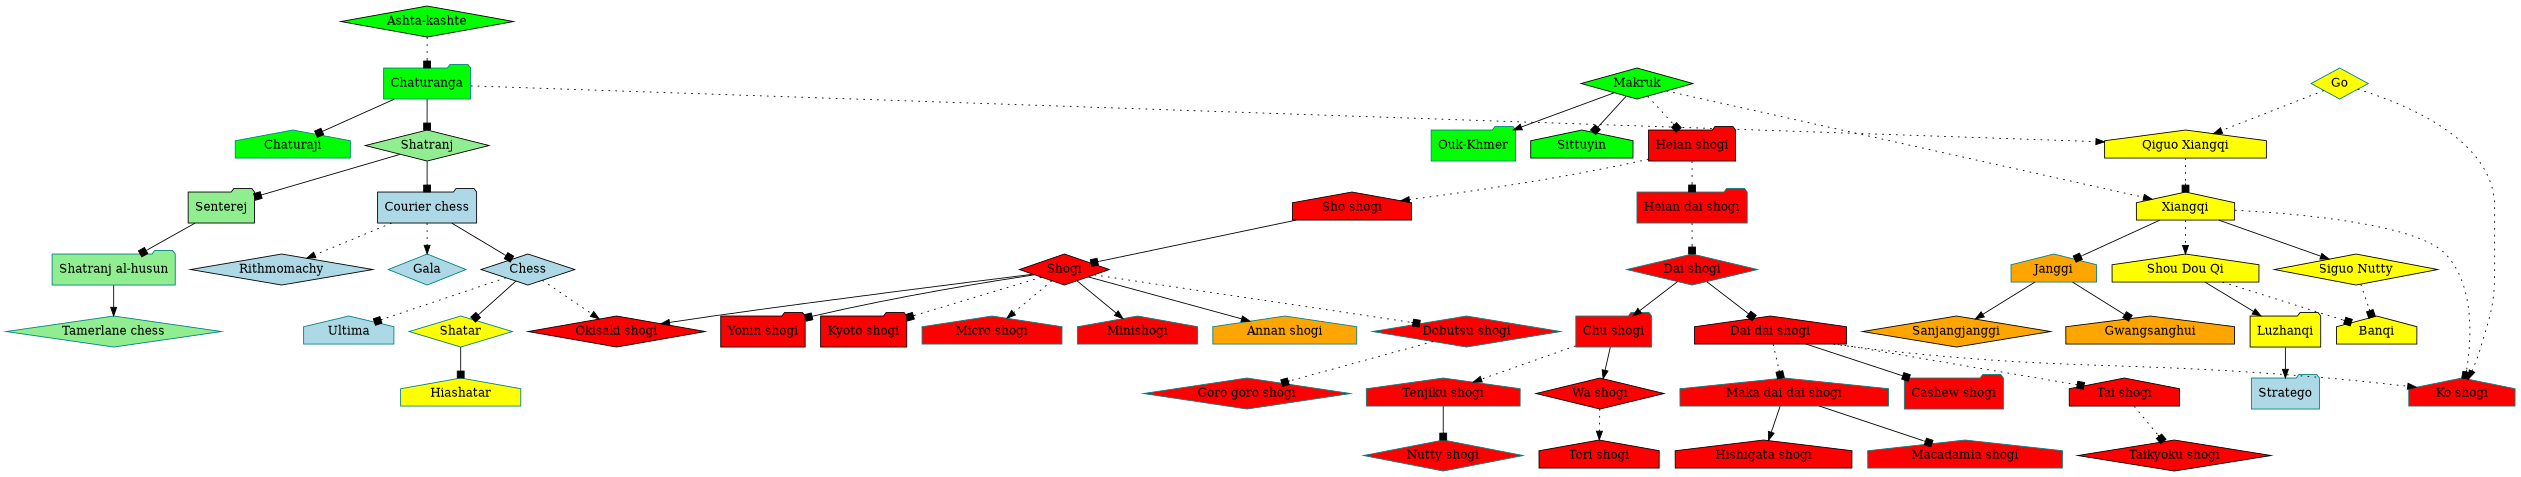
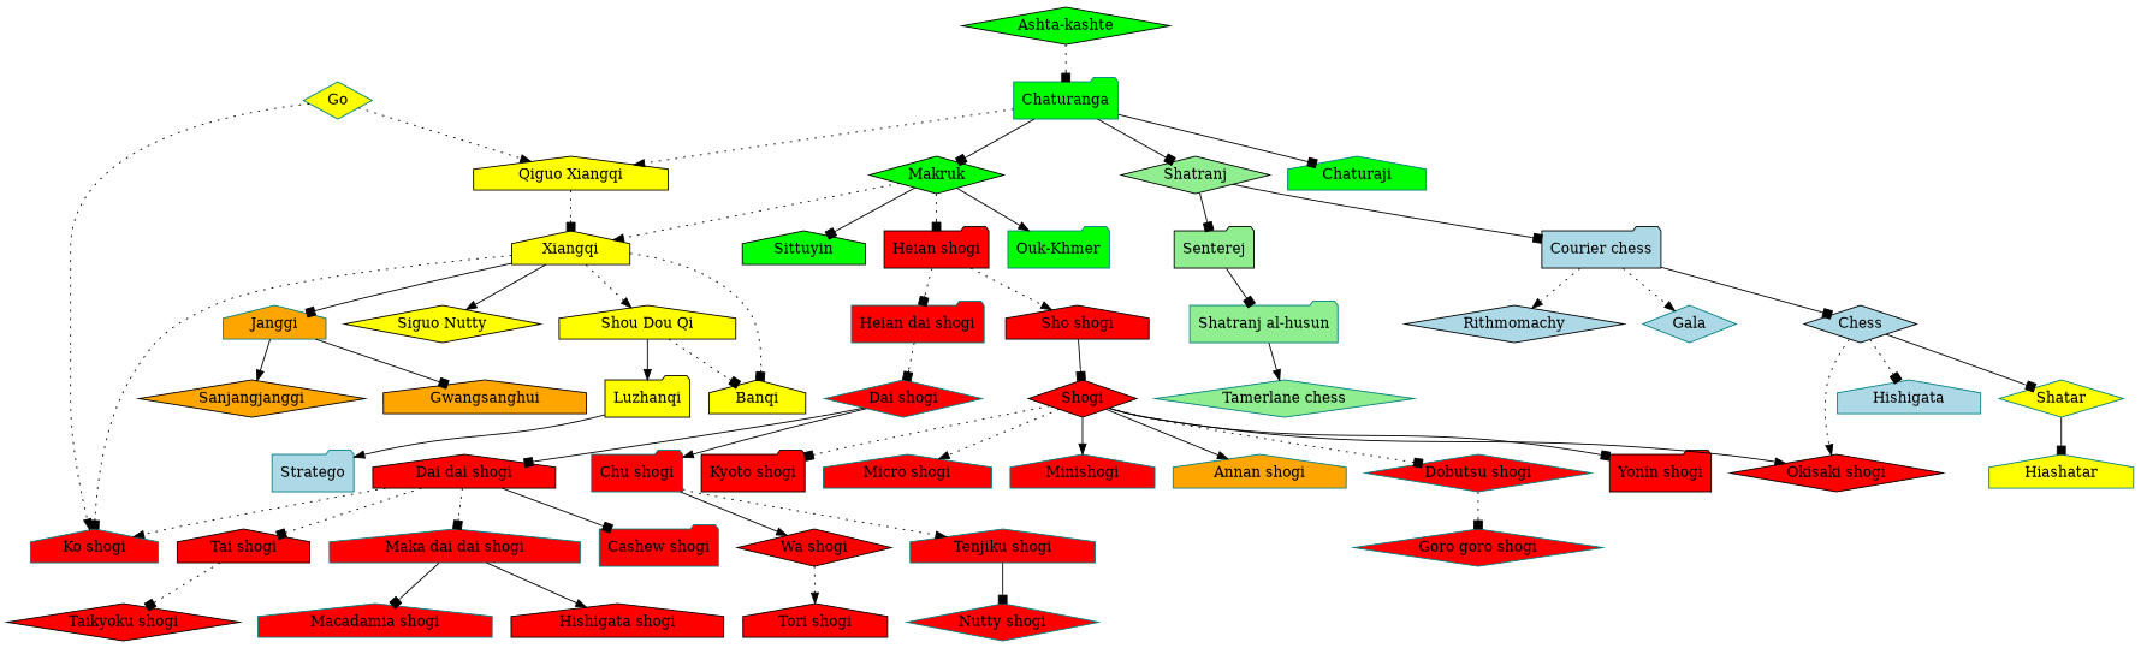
  digraph {
    node [color=black fillcolor=red shape=house style=filled]
    edge [arrowhead=box]
    "Ashta-kashte" [fillcolor=green shape=diamond]
    Chaturanga [color=teal fillcolor=green shape=folder]
    Makruk [fillcolor=green shape=diamond]
    Chaturaji [color=teal fillcolor=green]
    Shatranj [fillcolor=lightgreen shape=diamond]
    "Qiguo Xiangqi" [fillcolor=yellow]
    "Ouk-Khmer" [color=teal fillcolor=green shape=folder]
    Sittuyin [fillcolor=green]
    Xiangqi [fillcolor=yellow]
    "Heian shogi" [shape=folder]
    Senterej [fillcolor=lightgreen shape=folder]
    "Courier chess" [fillcolor=lightblue shape=folder]
    "Ko shogi" [color=teal]
    n14 [fillcolor=yellow label="Siguo Nutty" shape=diamond]
    "Shou Dou Qi" [fillcolor=yellow]
    Banqi [fillcolor=yellow]
    Janggi [color=teal fillcolor=orange]
    "Heian dai shogi" [color=teal shape=folder]
    "Sho shogi"
    "Shatranj al-husun" [color=teal fillcolor=lightgreen shape=folder]
    "Tamerlane chess" [color=teal fillcolor=lightgreen shape=diamond]
    Rithmomachy [fillcolor=lightblue shape=diamond]
    Gala [color=teal fillcolor=lightblue shape=diamond]
    Chess [fillcolor=lightblue shape=diamond]
    Go [color=teal fillcolor=yellow shape=diamond]
    Luzhanqi [fillcolor=yellow shape=folder]
    Gwangsanghui [fillcolor=orange]
    Sanjangjanggi [fillcolor=orange shape=diamond]
    Stratego [color=teal fillcolor=lightblue shape=folder]
    "Dai shogi" [color=teal shape=diamond]
    Shogi [shape=diamond]
    "Chu shogi" [color=teal shape=folder]
    "Dai dai shogi"
    "Yonin shogi" [shape=folder]
    "Kyoto shogi" [shape=folder]
    "Micro shogi" [color=teal]
    Minishogi [color=teal]
    "Annan shogi" [color=teal fillcolor=orange]
    "Dobutsu shogi" [color=teal shape=diamond]
    "Okisaki shogi" [shape=diamond]
    "Wa shogi" [shape=diamond]
    "Tenjiku shogi" [color=teal]
    "Cashew shogi" [color=teal shape=folder]
    "Tai shogi"
    "Maka dai dai shogi" [color=teal]
    "Tori shogi"
    "Nutty shogi" [color=teal shape=diamond]
    "Taikyoku shogi" [shape=diamond]
    "Hishigata shogi"
    "Macadamia shogi" [color=teal]
    "Goro goro shogi" [color=teal shape=diamond]
    Shatar [color=teal fillcolor=yellow shape=diamond]
-   Ultima [color=teal fillcolor=lightblue]
+   Ultima [color=teal fillcolor=lightblue label=Hishigata]
    Hiashatar [color=teal fillcolor=yellow]
    "Ashta-kashte" -> Chaturanga [style=dotted]
+   Chaturanga -> Makruk
    Chaturanga -> Chaturaji
    Chaturanga -> Shatranj
    Chaturanga -> "Qiguo Xiangqi" [arrowhead=normal style=dotted]
    Makruk -> "Ouk-Khmer" [arrowhead=normal]
    Makruk -> Sittuyin
    Makruk -> Xiangqi [arrowhead=normal style=dotted]
    Makruk -> "Heian shogi" [style=dotted]
    Shatranj -> Senterej
    Shatranj -> "Courier chess"
    "Qiguo Xiangqi" -> Xiangqi [style=dotted]
    Xiangqi -> "Ko shogi" [style=dotted]
    Xiangqi -> n14 [arrowhead=normal]
    Xiangqi -> "Shou Dou Qi" [arrowhead=normal style=dotted]
-   n14 -> Banqi [style=dotted]
+   Xiangqi -> Banqi [style=dotted]
    Xiangqi -> Janggi
    "Heian shogi" -> "Heian dai shogi" [style=dotted]
    "Heian shogi" -> "Sho shogi" [arrowhead=normal style=dotted]
    Senterej -> "Shatranj al-husun"
    "Courier chess" -> Rithmomachy [arrowhead=normal style=dotted]
    "Courier chess" -> Gala [arrowhead=normal style=dotted]
    "Courier chess" -> Chess
    "Shou Dou Qi" -> Banqi [style=dotted]
    "Shou Dou Qi" -> Luzhanqi [arrowhead=normal]
    Janggi -> Gwangsanghui
    Janggi -> Sanjangjanggi [arrowhead=normal]
    "Heian dai shogi" -> "Dai shogi" [style=dotted]
    "Sho shogi" -> Shogi
    "Shatranj al-husun" -> "Tamerlane chess" [arrowhead=normal]
    Chess -> "Okisaki shogi" [arrowhead=normal style=dotted]
    Chess -> Shatar
    Chess -> Ultima [style=dotted]
    Go -> "Qiguo Xiangqi" [arrowhead=normal style=dotted]
    Go -> "Ko shogi" [arrowhead=normal style=dotted]
    Luzhanqi -> Stratego [arrowhead=normal]
    "Dai shogi" -> "Chu shogi" [arrowhead=normal]
    "Dai shogi" -> "Dai dai shogi"
    Shogi -> "Yonin shogi"
    Shogi -> "Kyoto shogi" [style=dotted]
    Shogi -> "Micro shogi" [arrowhead=normal style=dotted]
    Shogi -> Minishogi [arrowhead=normal]
    Shogi -> "Annan shogi" [arrowhead=normal]
    Shogi -> "Dobutsu shogi" [style=dotted]
    Shogi -> "Okisaki shogi" [arrowhead=normal]
    "Chu shogi" -> "Wa shogi" [arrowhead=normal]
    "Chu shogi" -> "Tenjiku shogi" [arrowhead=normal style=dotted]
    "Dai dai shogi" -> "Ko shogi" [arrowhead=normal style=dotted]
    "Dai dai shogi" -> "Cashew shogi"
    "Dai dai shogi" -> "Tai shogi" [style=dotted]
    "Dai dai shogi" -> "Maka dai dai shogi" [style=dotted]
    "Dobutsu shogi" -> "Goro goro shogi" [style=dotted]
    "Wa shogi" -> "Tori shogi" [arrowhead=normal style=dotted]
    "Tenjiku shogi" -> "Nutty shogi"
    "Tai shogi" -> "Taikyoku shogi" [style=dotted]
    "Maka dai dai shogi" -> "Hishigata shogi" [arrowhead=normal]
    "Maka dai dai shogi" -> "Macadamia shogi"
    Shatar -> Hiashatar
  }
